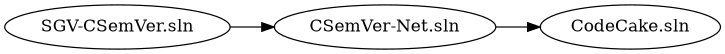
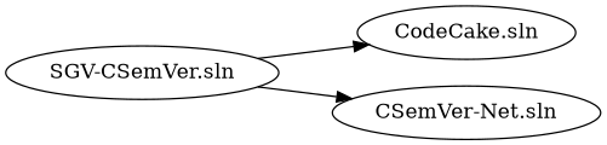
  digraph {
    rankdir=LR
    "CodeCake.sln"
    "CSemVer-Net.sln"
    n3 [label="SGV-CSemVer.sln"]
    subgraph sub_1 {
      rank=0
      "CodeCake.sln"
      "CSemVer-Net.sln"
    }
    subgraph sub_2 {
      rank=1
      "CodeCake.sln"
      "CSemVer-Net.sln"
      n3
    }
-   "CSemVer-Net.sln" -> "CodeCake.sln"
+   n3 -> "CodeCake.sln"
    n3 -> "CSemVer-Net.sln"
  }
